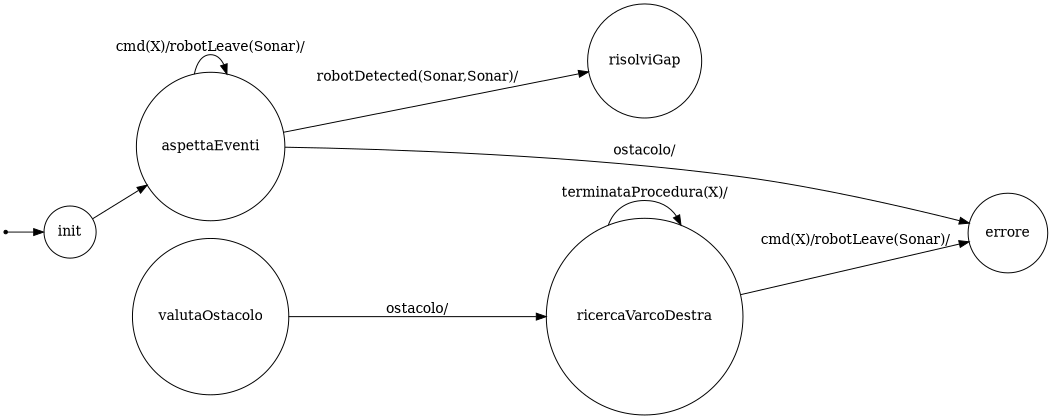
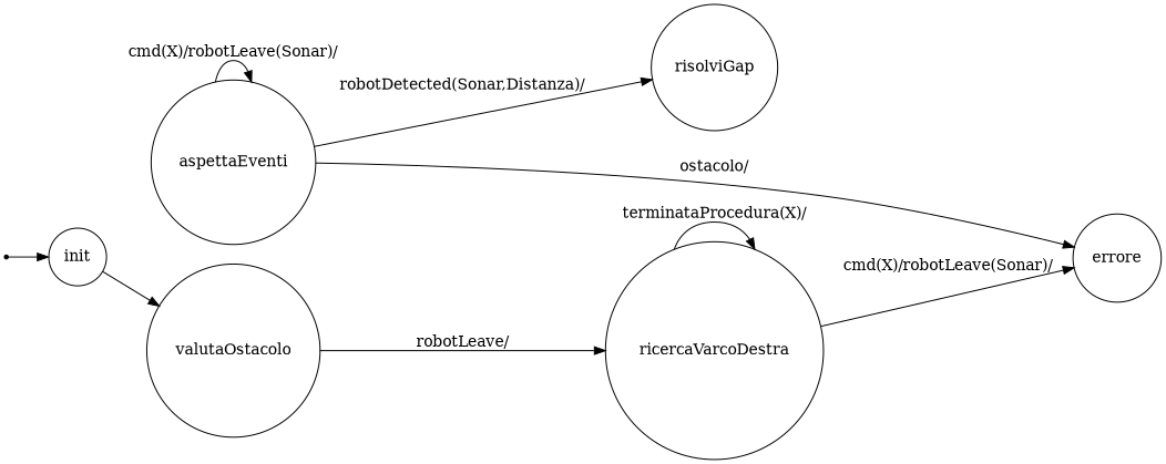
  digraph {
    rankdir=LR
    node [shape=circle]
    iniziale [shape=point]
    init
    aspettaEventi
    risolviGap
    errore
    valutaOstacolo
    ricercaVarcoDestra
    iniziale -> init
-   init -> aspettaEventi
+   init -> valutaOstacolo
    aspettaEventi -> aspettaEventi [label="cmd(X)/robotLeave(Sonar)/"]
-   aspettaEventi -> risolviGap [label="robotDetected(Sonar,Sonar)/"]
+   aspettaEventi -> risolviGap [label="robotDetected(Sonar,Distanza)/"]
    aspettaEventi -> errore [label="ostacolo/"]
-   valutaOstacolo -> ricercaVarcoDestra [label="ostacolo/"]
+   valutaOstacolo -> ricercaVarcoDestra [label="robotLeave/"]
    ricercaVarcoDestra -> errore [label="cmd(X)/robotLeave(Sonar)/"]
    ricercaVarcoDestra -> ricercaVarcoDestra [label="terminataProcedura(X)/"]
  }
